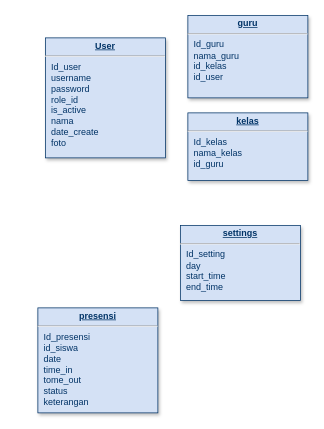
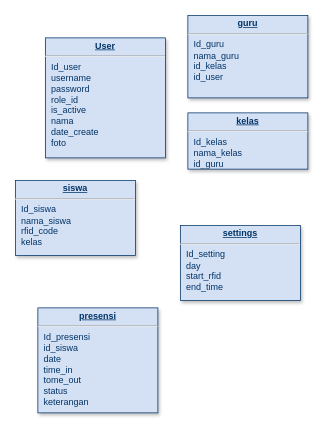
  <mxCell id="0" />
  <mxCell id="1" parent="0" />
  <mxCell id="2" value="&lt;p style=&quot;margin: 0px; margin-top: 4px; text-align: center; text-decoration: underline;&quot;&gt;&lt;b&gt;User&lt;/b&gt;&lt;/p&gt;&lt;hr&gt;&lt;p style=&quot;margin: 0px; margin-left: 8px;&quot;&gt;Id_user&lt;/p&gt;&lt;p style=&quot;margin: 0px; margin-left: 8px;&quot;&gt;username&lt;/p&gt;&lt;p style=&quot;margin: 0px; margin-left: 8px;&quot;&gt;password&lt;/p&gt;&lt;p style=&quot;margin: 0px; margin-left: 8px;&quot;&gt;role_id&lt;/p&gt;&lt;p style=&quot;margin: 0px; margin-left: 8px;&quot;&gt;is_active&lt;/p&gt;&lt;p style=&quot;margin: 0px; margin-left: 8px;&quot;&gt;nama&lt;/p&gt;&lt;p style=&quot;margin: 0px; margin-left: 8px;&quot;&gt;date_create&lt;/p&gt;&lt;p style=&quot;margin: 0px; margin-left: 8px;&quot;&gt;foto&lt;/p&gt;" style="verticalAlign=top;align=left;overflow=fill;fontSize=12;fontFamily=Helvetica;html=1;strokeColor=#003366;shadow=1;fillColor=#D4E1F5;fontColor=#003366" parent="1" vertex="1"><mxGeometry x="60" y="50" width="160" height="160" as="geometry" /></mxCell>
  <mxCell id="3" value="&lt;p style=&quot;margin: 0px; margin-top: 4px; text-align: center; text-decoration: underline;&quot;&gt;&lt;b&gt;guru&lt;/b&gt;&lt;/p&gt;&lt;hr&gt;&lt;p style=&quot;margin: 0px; margin-left: 8px;&quot;&gt;Id_guru&lt;/p&gt;&lt;p style=&quot;margin: 0px; margin-left: 8px;&quot;&gt;nama_guru&lt;/p&gt;&lt;p style=&quot;margin: 0px; margin-left: 8px;&quot;&gt;id_kelas&lt;/p&gt;&lt;p style=&quot;margin: 0px; margin-left: 8px;&quot;&gt;id_user&lt;/p&gt;" style="verticalAlign=top;align=left;overflow=fill;fontSize=12;fontFamily=Helvetica;html=1;strokeColor=#003366;shadow=1;fillColor=#D4E1F5;fontColor=#003366" vertex="1" parent="1"><mxGeometry x="250" y="20" width="160" height="110" as="geometry" /></mxCell>
- <mxCell id="4" value="&lt;p style=&quot;margin: 0px; margin-top: 4px; text-align: center; text-decoration: underline;&quot;&gt;&lt;b&gt;kelas&lt;/b&gt;&lt;/p&gt;&lt;hr&gt;&lt;p style=&quot;margin: 0px; margin-left: 8px;&quot;&gt;Id_kelas&lt;/p&gt;&lt;p style=&quot;margin: 0px; margin-left: 8px;&quot;&gt;nama_kelas&lt;/p&gt;&lt;p style=&quot;margin: 0px; margin-left: 8px;&quot;&gt;id_guru&lt;/p&gt;" style="verticalAlign=top;align=left;overflow=fill;fontSize=12;fontFamily=Helvetica;html=1;strokeColor=#003366;shadow=1;fillColor=#D4E1F5;fontColor=#003366" vertex="1" parent="1"><mxGeometry x="250" y="150" width="160" height="90" as="geometry" /></mxCell>
- <mxCell id="6" value="&lt;p style=&quot;margin: 0px; margin-top: 4px; text-align: center; text-decoration: underline;&quot;&gt;&lt;b&gt;settings&lt;/b&gt;&lt;/p&gt;&lt;hr&gt;&lt;p style=&quot;margin: 0px; margin-left: 8px;&quot;&gt;Id_setting&lt;/p&gt;&lt;p style=&quot;margin: 0px; margin-left: 8px;&quot;&gt;day&lt;/p&gt;&lt;p style=&quot;margin: 0px; margin-left: 8px;&quot;&gt;start_time&lt;/p&gt;&lt;p style=&quot;margin: 0px; margin-left: 8px;&quot;&gt;end_time&lt;/p&gt;&lt;p style=&quot;margin: 0px; margin-left: 8px;&quot;&gt;&lt;br&gt;&lt;/p&gt;" style="verticalAlign=top;align=left;overflow=fill;fontSize=12;fontFamily=Helvetica;html=1;strokeColor=#003366;shadow=1;fillColor=#D4E1F5;fontColor=#003366" vertex="1" parent="1"><mxGeometry x="240" y="300" width="160" height="100" as="geometry" /></mxCell>
+ <mxCell id="4" value="&lt;p style=&quot;margin: 0px; margin-top: 4px; text-align: center; text-decoration: underline;&quot;&gt;&lt;b&gt;kelas&lt;/b&gt;&lt;/p&gt;&lt;hr&gt;&lt;p style=&quot;margin: 0px; margin-left: 8px;&quot;&gt;Id_kelas&lt;/p&gt;&lt;p style=&quot;margin: 0px; margin-left: 8px;&quot;&gt;nama_kelas&lt;/p&gt;&lt;p style=&quot;margin: 0px; margin-left: 8px;&quot;&gt;id_guru&lt;/p&gt;" style="verticalAlign=top;align=left;overflow=fill;fontSize=12;fontFamily=Helvetica;html=1;strokeColor=#003366;shadow=1;fillColor=#D4E1F5;fontColor=#003366" vertex="1" parent="1"><mxGeometry x="250" y="150" width="160" height="75" as="geometry" /></mxCell>
+ <mxCell id="5" value="&lt;p style=&quot;margin: 0px; margin-top: 4px; text-align: center; text-decoration: underline;&quot;&gt;&lt;b&gt;siswa&lt;/b&gt;&lt;/p&gt;&lt;hr&gt;&lt;p style=&quot;margin: 0px; margin-left: 8px;&quot;&gt;Id_siswa&lt;/p&gt;&lt;p style=&quot;margin: 0px; margin-left: 8px;&quot;&gt;nama_siswa&lt;/p&gt;&lt;p style=&quot;margin: 0px; margin-left: 8px;&quot;&gt;rfid_code&lt;/p&gt;&lt;p style=&quot;margin: 0px; margin-left: 8px;&quot;&gt;kelas&lt;/p&gt;" style="verticalAlign=top;align=left;overflow=fill;fontSize=12;fontFamily=Helvetica;html=1;strokeColor=#003366;shadow=1;fillColor=#D4E1F5;fontColor=#003366" vertex="1" parent="1"><mxGeometry x="20" y="240" width="160" height="100" as="geometry" /></mxCell>
+ <mxCell id="6" value="&lt;p style=&quot;margin: 0px; margin-top: 4px; text-align: center; text-decoration: underline;&quot;&gt;&lt;b&gt;settings&lt;/b&gt;&lt;/p&gt;&lt;hr&gt;&lt;p style=&quot;margin: 0px; margin-left: 8px;&quot;&gt;Id_setting&lt;/p&gt;&lt;p style=&quot;margin: 0px; margin-left: 8px;&quot;&gt;day&lt;/p&gt;&lt;p style=&quot;margin: 0px; margin-left: 8px;&quot;&gt;start_rfid&lt;/p&gt;&lt;p style=&quot;margin: 0px; margin-left: 8px;&quot;&gt;end_time&lt;/p&gt;&lt;p style=&quot;margin: 0px; margin-left: 8px;&quot;&gt;&lt;br&gt;&lt;/p&gt;" style="verticalAlign=top;align=left;overflow=fill;fontSize=12;fontFamily=Helvetica;html=1;strokeColor=#003366;shadow=1;fillColor=#D4E1F5;fontColor=#003366" vertex="1" parent="1"><mxGeometry x="240" y="300" width="160" height="100" as="geometry" /></mxCell>
  <mxCell id="7" value="&lt;p style=&quot;margin: 0px; margin-top: 4px; text-align: center; text-decoration: underline;&quot;&gt;&lt;b&gt;presensi&lt;/b&gt;&lt;/p&gt;&lt;hr&gt;&lt;p style=&quot;margin: 0px; margin-left: 8px;&quot;&gt;Id_presensi&lt;/p&gt;&lt;p style=&quot;margin: 0px; margin-left: 8px;&quot;&gt;id_siswa&lt;/p&gt;&lt;p style=&quot;margin: 0px; margin-left: 8px;&quot;&gt;date&lt;/p&gt;&lt;p style=&quot;margin: 0px; margin-left: 8px;&quot;&gt;time_in&lt;/p&gt;&lt;p style=&quot;margin: 0px; margin-left: 8px;&quot;&gt;tome_out&lt;/p&gt;&lt;p style=&quot;margin: 0px; margin-left: 8px;&quot;&gt;status&lt;/p&gt;&lt;p style=&quot;margin: 0px; margin-left: 8px;&quot;&gt;keterangan&lt;/p&gt;&lt;p style=&quot;margin: 0px; margin-left: 8px;&quot;&gt;&lt;br&gt;&lt;/p&gt;" style="verticalAlign=top;align=left;overflow=fill;fontSize=12;fontFamily=Helvetica;html=1;strokeColor=#003366;shadow=1;fillColor=#D4E1F5;fontColor=#003366" vertex="1" parent="1"><mxGeometry x="50" y="410" width="160" height="140" as="geometry" /></mxCell>
